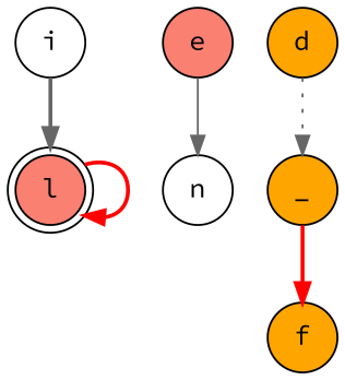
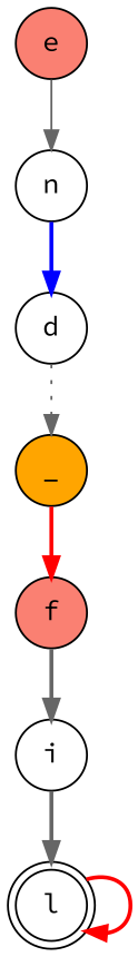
  digraph {
    fontname="Source Code Pro"
    node [color=black fillcolor=white fontname="Source Code Pro" shape=circle style=filled]
    edge [color=gray40 fontname="Source Code Pro" style=bold]
-   l [fillcolor=salmon shape=doublecircle]
+   l [shape=doublecircle]
    e [fillcolor=salmon]
    n
-   d [fillcolor=orange]
+   d
    _ [fillcolor=orange]
-   f [fillcolor=orange]
+   f [fillcolor=salmon]
    i
    l -> l [color=red]
    e -> n [style=solid]
+   n -> d [color=blue]
    d -> _ [style=dotted]
    _ -> f [color=red]
+   f -> i
    i -> l
  }
